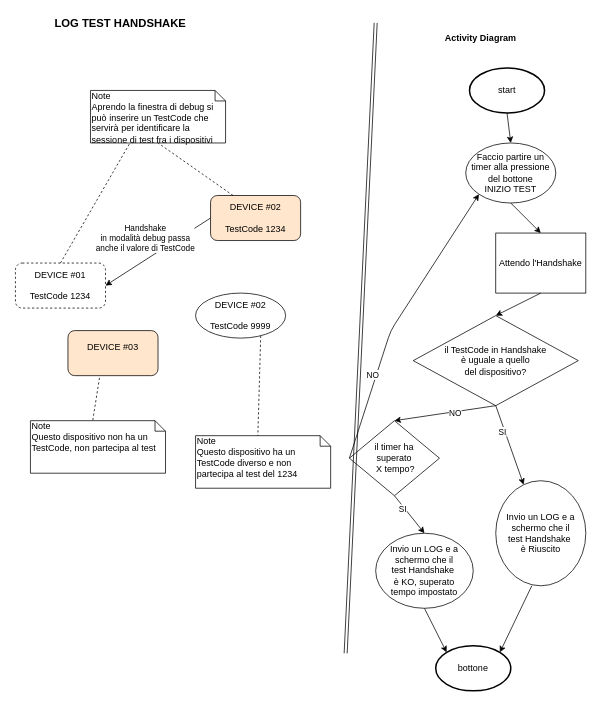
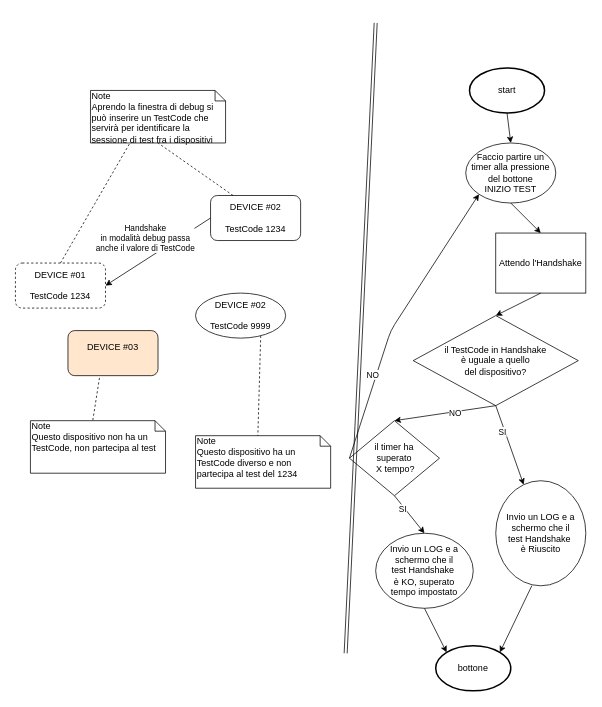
  <mxCell id="0" />
  <mxCell id="1" parent="0" />
  <mxCell id="2" value="DEVICE #01&lt;br&gt;&lt;br&gt;TestCode 1234" style="rounded=1;whiteSpace=wrap;html=1;dashed=1;" vertex="1" parent="1"><mxGeometry x="20" y="350" width="120" height="60" as="geometry" /></mxCell>
- <mxCell id="3" value="DEVICE #02&lt;br&gt;&lt;br&gt;TestCode 1234" style="rounded=1;whiteSpace=wrap;html=1;fillColor=#ffe6cc;" vertex="1" parent="1"><mxGeometry x="280" y="260" width="120" height="60" as="geometry" /></mxCell>
+ <mxCell id="3" value="DEVICE #02&lt;br&gt;&lt;br&gt;TestCode 1234" style="rounded=1;whiteSpace=wrap;html=1;" vertex="1" parent="1"><mxGeometry x="280" y="260" width="120" height="60" as="geometry" /></mxCell>
  <mxCell id="4" value="DEVICE #03&lt;br&gt;&lt;br&gt;" style="rounded=1;whiteSpace=wrap;html=1;fillColor=#ffe6cc;" vertex="1" parent="1"><mxGeometry x="90" y="440" width="120" height="60" as="geometry" /></mxCell>
  <mxCell id="5" value="Note&lt;br&gt;Aprendo la finestra di debug si può inserire un TestCode che servirà per identificare la sessione di test fra i dispositivi" style="shape=note;whiteSpace=wrap;html=1;size=14;verticalAlign=top;align=left;spacingTop=-6;" vertex="1" parent="1"><mxGeometry x="120" y="120" width="180" height="70" as="geometry" /></mxCell>
  <mxCell id="6" value="" style="endArrow=none;dashed=1;html=1;entryX=0.289;entryY=1.014;entryDx=0;entryDy=0;entryPerimeter=0;exitX=0.5;exitY=0;exitDx=0;exitDy=0;" edge="1" parent="1" source="2" target="5"><mxGeometry width="50" height="50" relative="1" as="geometry"><mxPoint x="280" y="330" as="sourcePoint" /><mxPoint x="330" y="280" as="targetPoint" /></mxGeometry></mxCell>
  <mxCell id="7" value="" style="endArrow=none;dashed=1;html=1;entryX=0.5;entryY=1;entryDx=0;entryDy=0;entryPerimeter=0;exitX=0.25;exitY=0;exitDx=0;exitDy=0;" edge="1" parent="1" source="3" target="5"><mxGeometry width="50" height="50" relative="1" as="geometry"><mxPoint x="130" y="210" as="sourcePoint" /><mxPoint x="192.02" y="120.98" as="targetPoint" /></mxGeometry></mxCell>
  <mxCell id="8" value="Note&lt;br&gt;Questo dispositivo non ha un TestCode, non partecipa al test" style="shape=note;whiteSpace=wrap;html=1;size=14;verticalAlign=top;align=left;spacingTop=-6;" vertex="1" parent="1"><mxGeometry x="40" y="560" width="180" height="70" as="geometry" /></mxCell>
  <mxCell id="9" value="" style="endArrow=none;dashed=1;html=1;entryX=0;entryY=0;entryDx=83;entryDy=0;entryPerimeter=0;exitX=0.35;exitY=1.05;exitDx=0;exitDy=0;exitPerimeter=0;" edge="1" parent="1" target="8" source="4"><mxGeometry width="50" height="50" relative="1" as="geometry"><mxPoint x="470" y="620" as="sourcePoint" /><mxPoint x="322.02" y="530.98" as="targetPoint" /></mxGeometry></mxCell>
  <mxCell id="10" value="Note&lt;br&gt;Questo dispositivo ha un TestCode diverso e non partecipa al test del 1234" style="shape=note;whiteSpace=wrap;html=1;size=14;verticalAlign=top;align=left;spacingTop=-6;" vertex="1" parent="1"><mxGeometry x="260" y="580" width="180" height="70" as="geometry" /></mxCell>
  <mxCell id="11" value="" style="endArrow=none;dashed=1;html=1;entryX=0;entryY=0;entryDx=83;entryDy=0;entryPerimeter=0;exitX=0.75;exitY=1;exitDx=0;exitDy=0;" edge="1" parent="1" target="10" source="12"><mxGeometry width="50" height="50" relative="1" as="geometry"><mxPoint x="410" y="360" as="sourcePoint" /><mxPoint x="520.02" y="467.98" as="targetPoint" /></mxGeometry></mxCell>
  <mxCell id="12" value="DEVICE #02&lt;br&gt;&lt;br&gt;TestCode 9999" style="ellipse;whiteSpace=wrap;html=1;" vertex="1" parent="1"><mxGeometry x="260" y="390" width="120" height="60" as="geometry" /></mxCell>
  <mxCell id="13" value="" style="endArrow=none;startArrow=classic;html=1;exitX=1;exitY=0.5;exitDx=0;exitDy=0;entryX=0;entryY=0.5;entryDx=0;entryDy=0;" edge="1" parent="1" source="2" target="3"><mxGeometry width="50" height="50" relative="1" as="geometry"><mxPoint x="280" y="230" as="sourcePoint" /><mxPoint x="330" y="180" as="targetPoint" /></mxGeometry></mxCell>
  <mxCell id="14" value="Handshake&lt;br&gt;in modalità debug passa&lt;br&gt;anche il valore di TestCode" style="edgeLabel;html=1;align=center;verticalAlign=middle;resizable=0;points=[];" vertex="1" connectable="0" parent="13"><mxGeometry x="0.306" y="-2" relative="1" as="geometry"><mxPoint x="-40.3" y="-5.82" as="offset" /></mxGeometry></mxCell>
- <mxCell id="15" value="&lt;b&gt;&lt;font style=&quot;font-size: 15px&quot;&gt;LOG TEST HANDSHAKE&lt;/font&gt;&lt;/b&gt;" style="text;html=1;strokeColor=none;fillColor=none;align=center;verticalAlign=middle;whiteSpace=wrap;rounded=0;" vertex="1" parent="1"><mxGeometry x="50" y="20" width="220" height="20" as="geometry" /></mxCell>
  <mxCell id="16" value="start" style="strokeWidth=2;html=1;shape=mxgraph.flowchart.start_1;whiteSpace=wrap;" vertex="1" parent="1"><mxGeometry x="625" y="90" width="100" height="60" as="geometry" /></mxCell>
  <mxCell id="17" value="il TestCode in Handshake &lt;br&gt;è uguale a quello &lt;br&gt;del dispositivo?" style="rhombus;whiteSpace=wrap;html=1;" vertex="1" parent="1"><mxGeometry x="550" y="420" width="220" height="120" as="geometry" /></mxCell>
  <mxCell id="18" value="" style="endArrow=classic;html=1;exitX=0.5;exitY=1;exitDx=0;exitDy=0;exitPerimeter=0;entryX=0.5;entryY=0;entryDx=0;entryDy=0;" edge="1" parent="1" source="16" target="24"><mxGeometry width="50" height="50" relative="1" as="geometry"><mxPoint x="290" y="530" as="sourcePoint" /><mxPoint x="620" y="270" as="targetPoint" /></mxGeometry></mxCell>
  <mxCell id="19" value="" style="endArrow=classic;html=1;exitX=0.5;exitY=1;exitDx=0;exitDy=0;" edge="1" parent="1" source="17" target="21"><mxGeometry width="50" height="50" relative="1" as="geometry"><mxPoint x="590" y="430" as="sourcePoint" /><mxPoint x="750" y="480" as="targetPoint" /></mxGeometry></mxCell>
  <mxCell id="20" value="SI" style="edgeLabel;html=1;align=center;verticalAlign=middle;resizable=0;points=[];" vertex="1" connectable="0" parent="19"><mxGeometry x="-0.366" y="-3" relative="1" as="geometry"><mxPoint as="offset" /></mxGeometry></mxCell>
  <mxCell id="21" value="Invio un LOG e a schermo che il&lt;br&gt;test Handshake&amp;nbsp;&lt;br&gt;è Riuscito" style="ellipse;whiteSpace=wrap;html=1;" vertex="1" parent="1"><mxGeometry x="660" y="640" width="120" height="140" as="geometry" /></mxCell>
  <mxCell id="22" value="bottone" style="strokeWidth=2;html=1;shape=mxgraph.flowchart.start_1;whiteSpace=wrap;" vertex="1" parent="1"><mxGeometry x="580" y="860" width="100" height="60" as="geometry" /></mxCell>
  <mxCell id="23" value="" style="endArrow=classic;html=1;exitX=0.4;exitY=1;exitDx=0;exitDy=0;exitPerimeter=0;entryX=0.855;entryY=0.145;entryDx=0;entryDy=0;entryPerimeter=0;" edge="1" parent="1" source="21" target="22"><mxGeometry width="50" height="50" relative="1" as="geometry"><mxPoint x="700" y="400" as="sourcePoint" /><mxPoint x="721.515" y="500.402" as="targetPoint" /></mxGeometry></mxCell>
  <mxCell id="24" value="Faccio partire un timer alla pressione del bottone&lt;br&gt;INIZIO TEST" style="ellipse;whiteSpace=wrap;html=1;" vertex="1" parent="1"><mxGeometry x="620" y="190" width="120" height="80" as="geometry" /></mxCell>
  <mxCell id="25" value="" style="endArrow=classic;html=1;exitX=0.5;exitY=1;exitDx=0;exitDy=0;entryX=0.5;entryY=0;entryDx=0;entryDy=0;" edge="1" parent="1" source="24" target="35"><mxGeometry width="50" height="50" relative="1" as="geometry"><mxPoint x="660" y="160" as="sourcePoint" /><mxPoint x="680" y="210" as="targetPoint" /></mxGeometry></mxCell>
  <mxCell id="26" value="il timer ha &lt;br&gt;superato&lt;br&gt;&amp;nbsp;X tempo?" style="rhombus;whiteSpace=wrap;html=1;" vertex="1" parent="1"><mxGeometry x="465" y="560" width="120" height="100" as="geometry" /></mxCell>
  <mxCell id="27" value="" style="endArrow=classic;html=1;exitX=0.5;exitY=1;exitDx=0;exitDy=0;entryX=0.5;entryY=0;entryDx=0;entryDy=0;" edge="1" parent="1" source="26" target="33"><mxGeometry width="50" height="50" relative="1" as="geometry"><mxPoint x="680" y="450" as="sourcePoint" /><mxPoint x="610" y="600" as="targetPoint" /></mxGeometry></mxCell>
  <mxCell id="28" value="SI" style="edgeLabel;html=1;align=center;verticalAlign=middle;resizable=0;points=[];" vertex="1" connectable="0" parent="27"><mxGeometry x="-0.366" y="-3" relative="1" as="geometry"><mxPoint as="offset" /></mxGeometry></mxCell>
  <mxCell id="29" value="" style="endArrow=classic;html=1;entryX=0.5;entryY=0;entryDx=0;entryDy=0;" edge="1" parent="1" target="26"><mxGeometry width="50" height="50" relative="1" as="geometry"><mxPoint x="660" y="540" as="sourcePoint" /><mxPoint x="620" y="610" as="targetPoint" /></mxGeometry></mxCell>
  <mxCell id="30" value="NO" style="edgeLabel;html=1;align=center;verticalAlign=middle;resizable=0;points=[];" vertex="1" connectable="0" parent="29"><mxGeometry x="-0.366" y="-3" relative="1" as="geometry"><mxPoint x="-11.04" y="6.64" as="offset" /></mxGeometry></mxCell>
  <mxCell id="31" value="" style="endArrow=classic;html=1;entryX=0;entryY=1;entryDx=0;entryDy=0;exitX=0;exitY=0.5;exitDx=0;exitDy=0;" edge="1" parent="1" source="26" target="24"><mxGeometry width="50" height="50" relative="1" as="geometry"><mxPoint x="680" y="450" as="sourcePoint" /><mxPoint x="590" y="470" as="targetPoint" /><Array as="points"><mxPoint x="520" y="440" /></Array></mxGeometry></mxCell>
  <mxCell id="32" value="NO" style="edgeLabel;html=1;align=center;verticalAlign=middle;resizable=0;points=[];" vertex="1" connectable="0" parent="31"><mxGeometry x="-0.366" y="-3" relative="1" as="geometry"><mxPoint x="-11.04" y="6.64" as="offset" /></mxGeometry></mxCell>
  <mxCell id="33" value="Invio un LOG e a schermo che il&lt;br&gt;test Handshake&amp;nbsp;&lt;br&gt;è KO, superato&lt;br&gt;tempo impostato" style="ellipse;whiteSpace=wrap;html=1;" vertex="1" parent="1"><mxGeometry x="500" y="710" width="130" height="100" as="geometry" /></mxCell>
  <mxCell id="34" value="" style="endArrow=classic;html=1;exitX=0.5;exitY=1;exitDx=0;exitDy=0;entryX=0.145;entryY=0.145;entryDx=0;entryDy=0;entryPerimeter=0;" edge="1" parent="1" source="33" target="22"><mxGeometry width="50" height="50" relative="1" as="geometry"><mxPoint x="708" y="680" as="sourcePoint" /><mxPoint x="635.5" y="818.7" as="targetPoint" /></mxGeometry></mxCell>
  <mxCell id="35" value="Attendo l'Handshake" style="whiteSpace=wrap;html=1;rounded=0;" vertex="1" parent="1"><mxGeometry x="660" y="310" width="120" height="80" as="geometry" /></mxCell>
  <mxCell id="36" value="" style="endArrow=classic;html=1;exitX=0.5;exitY=1;exitDx=0;exitDy=0;entryX=0.5;entryY=0;entryDx=0;entryDy=0;" edge="1" parent="1" source="35" target="17"><mxGeometry width="50" height="50" relative="1" as="geometry"><mxPoint x="690" y="280" as="sourcePoint" /><mxPoint x="730" y="320" as="targetPoint" /></mxGeometry></mxCell>
  <mxCell id="37" value="" style="shape=link;html=1;" edge="1" parent="1"><mxGeometry width="50" height="50" relative="1" as="geometry"><mxPoint x="460" y="870" as="sourcePoint" /><mxPoint x="500" y="30" as="targetPoint" /></mxGeometry></mxCell>
- <mxCell id="38" value="&lt;b&gt;&lt;font style=&quot;font-size: 12px&quot;&gt;Activity Diagram&lt;/font&gt;&lt;/b&gt;" style="text;html=1;strokeColor=none;fillColor=none;align=center;verticalAlign=middle;whiteSpace=wrap;rounded=0;" vertex="1" parent="1"><mxGeometry x="530" y="40" width="220" height="20" as="geometry" /></mxCell>
